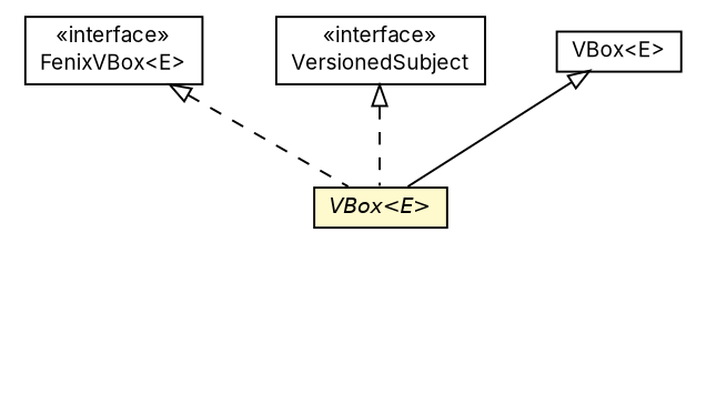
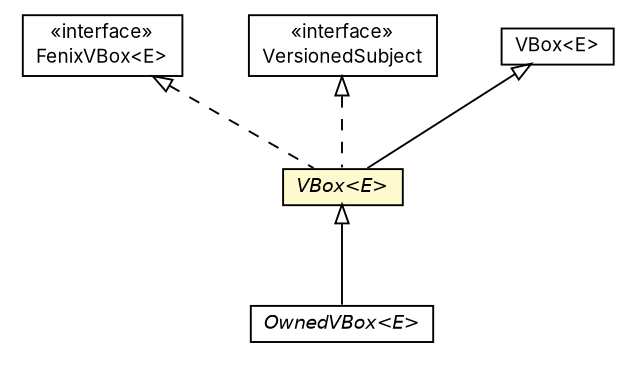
  digraph {
    fontname=Inter
    nodesep=0.25
    ranksep=0.5
    node [fontcolor=black fontname=Inter fontsize=10.0 shape=plaintext]
    edge [arrowtail=empty dir=back fontname=Inter fontsize=10 headport=p labelfontname=Helvetica labelfontsize=10 tailport=p]
    n1 [label=<<table title="pt.ist.fenixframework.backend.jvstm.FenixVBox" border="0" cellborder="1" cellspacing="0" cellpadding="2" port="p" href="../FenixVBox.html"> 		<tr><td><table border="0" cellspacing="0" cellpadding="1"> <tr><td align="center" balign="center"> &#171;interface&#187; </td></tr> <tr><td align="center" balign="center"> FenixVBox&lt;E&gt; </td></tr> 		</table></td></tr> 		</table>>]
    n2 [label=<<table title="pt.ist.fenixframework.backend.jvstm.pstm.VBox" border="0" cellborder="1" cellspacing="0" cellpadding="2" port="p" bgcolor="lemonChiffon" href="./VBox.html"> 		<tr><td><table border="0" cellspacing="0" cellpadding="1"> <tr><td align="center" balign="center"><font face="Helvetica-Oblique"> VBox&lt;E&gt; </font></td></tr> 		</table></td></tr> 		</table>>]
+   n3 [label=<<table title="pt.ist.fenixframework.backend.jvstm.pstm.OwnedVBox" border="0" cellborder="1" cellspacing="0" cellpadding="2" port="p" href="./OwnedVBox.html"> 		<tr><td><table border="0" cellspacing="0" cellpadding="1"> <tr><td align="center" balign="center"><font face="Helvetica-Oblique"> OwnedVBox&lt;E&gt; </font></td></tr> 		</table></td></tr> 		</table>>]
    n4 [label=<<table title="pt.ist.fenixframework.backend.jvstm.pstm.VersionedSubject" border="0" cellborder="1" cellspacing="0" cellpadding="2" port="p" href="./VersionedSubject.html"> 		<tr><td><table border="0" cellspacing="0" cellpadding="1"> <tr><td align="center" balign="center"> &#171;interface&#187; </td></tr> <tr><td align="center" balign="center"> VersionedSubject </td></tr> 		</table></td></tr> 		</table>>]
    n5 [label=<<table title="jvstm.VBox" border="0" cellborder="1" cellspacing="0" cellpadding="2" port="p" href="http://java.sun.com/j2se/1.4.2/docs/api/jvstm/VBox.html"> 		<tr><td><table border="0" cellspacing="0" cellpadding="1"> <tr><td align="center" balign="center"> VBox&lt;E&gt; </td></tr> 		</table></td></tr> 		</table>>]
    n1 -> n2 [style=dashed]
+   n2 -> n3
    n4 -> n2 [style=dashed]
    n5 -> n2
  }
